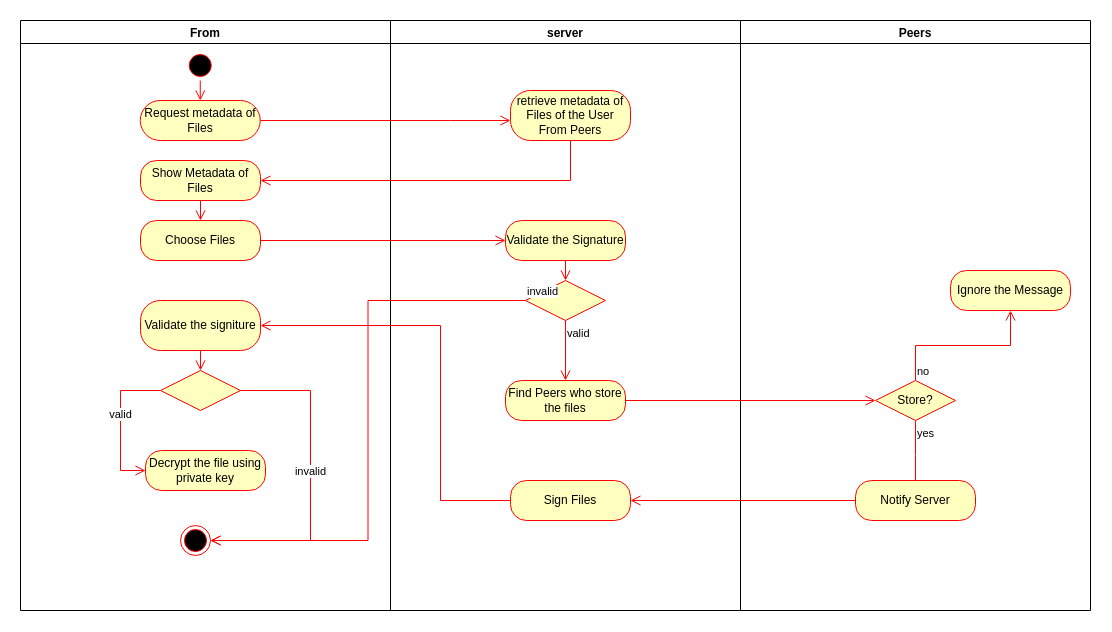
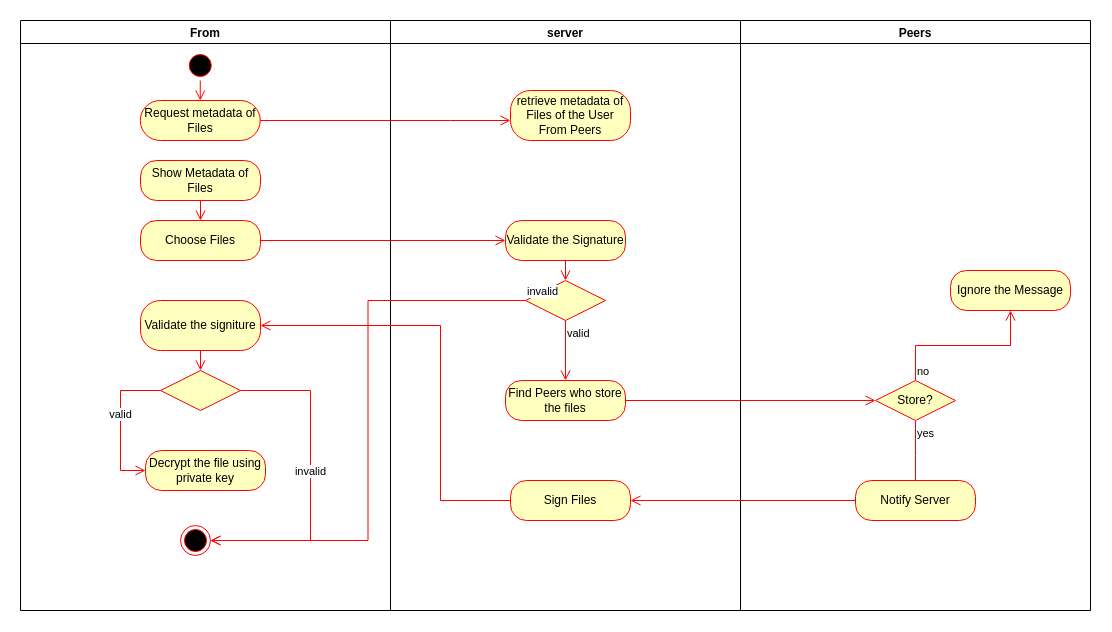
  <mxCell id="0" />
  <mxCell id="1" parent="0" />
  <mxCell id="2" value="From" style="swimlane;" vertex="1" parent="1"><mxGeometry x="20" y="20" width="370" height="590" as="geometry" /></mxCell>
  <mxCell id="3" value="" style="ellipse;html=1;shape=startState;fillColor=#000000;strokeColor=#ff0000;" vertex="1" parent="2"><mxGeometry x="164.75" y="30" width="30" height="30" as="geometry" /></mxCell>
  <mxCell id="4" value="" style="edgeStyle=orthogonalEdgeStyle;html=1;verticalAlign=bottom;endArrow=open;endSize=8;strokeColor=#ff0000;rounded=0;entryX=0.5;entryY=0;entryDx=0;entryDy=0;" edge="1" parent="2" source="3" target="5"><mxGeometry relative="1" as="geometry"><mxPoint x="179.75" y="130" as="targetPoint" /></mxGeometry></mxCell>
  <mxCell id="5" value="Request metadata of Files" style="rounded=1;whiteSpace=wrap;html=1;arcSize=50;fontColor=#000000;fillColor=#ffffc0;strokeColor=#ff0000;" vertex="1" parent="2"><mxGeometry x="119.75" y="80" width="120" height="40" as="geometry" /></mxCell>
  <mxCell id="6" value="Show Metadata of Files" style="rounded=1;whiteSpace=wrap;html=1;arcSize=40;fontColor=#000000;fillColor=#ffffc0;strokeColor=#ff0000;" vertex="1" parent="2"><mxGeometry x="120" y="140" width="120" height="40" as="geometry" /></mxCell>
  <mxCell id="7" value="" style="edgeStyle=orthogonalEdgeStyle;html=1;verticalAlign=bottom;endArrow=open;endSize=8;strokeColor=#ff0000;rounded=0;entryX=0.5;entryY=0;entryDx=0;entryDy=0;" edge="1" parent="2" source="6" target="10"><mxGeometry relative="1" as="geometry"><mxPoint x="180" y="260" as="targetPoint" /><Array as="points" /></mxGeometry></mxCell>
  <mxCell id="8" value="Validate the signiture" style="rounded=1;whiteSpace=wrap;html=1;arcSize=40;fontColor=#000000;fillColor=#ffffc0;strokeColor=#ff0000;" vertex="1" parent="2"><mxGeometry x="120" y="280" width="120" height="50" as="geometry" /></mxCell>
  <mxCell id="9" value="" style="ellipse;html=1;shape=endState;fillColor=#000000;strokeColor=#ff0000;" vertex="1" parent="2"><mxGeometry x="160" y="505" width="30" height="30" as="geometry" /></mxCell>
  <mxCell id="10" value="Choose Files" style="rounded=1;whiteSpace=wrap;html=1;arcSize=40;fontColor=#000000;fillColor=#ffffc0;strokeColor=#ff0000;" vertex="1" parent="2"><mxGeometry x="120" y="200" width="120" height="40" as="geometry" /></mxCell>
  <mxCell id="11" value="Decrypt the file using private key" style="rounded=1;whiteSpace=wrap;html=1;arcSize=40;fontColor=#000000;fillColor=#ffffc0;strokeColor=#ff0000;" vertex="1" parent="2"><mxGeometry x="125" y="430" width="120" height="40" as="geometry" /></mxCell>
  <mxCell id="12" value="" style="edgeStyle=orthogonalEdgeStyle;html=1;verticalAlign=bottom;endArrow=open;endSize=8;strokeColor=#ff0000;rounded=0;exitX=0.5;exitY=1;exitDx=0;exitDy=0;entryX=0.5;entryY=0;entryDx=0;entryDy=0;" edge="1" parent="2" source="8" target="15"><mxGeometry relative="1" as="geometry"><mxPoint x="180" y="510" as="targetPoint" /><mxPoint x="240" y="380" as="sourcePoint" /></mxGeometry></mxCell>
  <mxCell id="13" value="valid" style="edgeStyle=orthogonalEdgeStyle;html=1;verticalAlign=bottom;endArrow=open;endSize=8;strokeColor=#ff0000;rounded=0;entryX=0;entryY=0.5;entryDx=0;entryDy=0;exitX=0;exitY=0.5;exitDx=0;exitDy=0;" edge="1" parent="2" source="15" target="11"><mxGeometry relative="1" as="geometry"><mxPoint x="220" y="390" as="targetPoint" /><Array as="points"><mxPoint x="100" y="370" /><mxPoint x="100" y="450" /></Array></mxGeometry></mxCell>
  <mxCell id="14" value="invalid" style="edgeStyle=orthogonalEdgeStyle;html=1;verticalAlign=bottom;endArrow=open;endSize=8;strokeColor=#ff0000;rounded=0;entryX=1;entryY=0.5;entryDx=0;entryDy=0;" edge="1" parent="2" source="15" target="9"><mxGeometry relative="1" as="geometry"><Array as="points"><mxPoint x="290" y="370" /><mxPoint x="290" y="520" /></Array></mxGeometry></mxCell>
  <mxCell id="15" value="" style="rhombus;whiteSpace=wrap;html=1;fontColor=#000000;fillColor=#ffffc0;strokeColor=#ff0000;" vertex="1" parent="2"><mxGeometry x="140" y="350" width="80" height="40" as="geometry" /></mxCell>
  <mxCell id="16" value="server" style="swimlane;" vertex="1" parent="1"><mxGeometry x="390" y="20" width="350" height="590" as="geometry" /></mxCell>
  <mxCell id="17" value="Validate the Signature" style="rounded=1;whiteSpace=wrap;html=1;arcSize=40;fontColor=#000000;fillColor=#ffffc0;strokeColor=#ff0000;" vertex="1" parent="16"><mxGeometry x="115" y="200" width="120" height="40" as="geometry" /></mxCell>
  <mxCell id="18" value="" style="edgeStyle=orthogonalEdgeStyle;html=1;verticalAlign=bottom;endArrow=open;endSize=8;strokeColor=#ff0000;rounded=0;entryX=0.5;entryY=0;entryDx=0;entryDy=0;" edge="1" parent="16" source="17" target="21"><mxGeometry relative="1" as="geometry"><mxPoint x="175" y="250" as="targetPoint" /></mxGeometry></mxCell>
  <mxCell id="19" value="Find Peers who store the files" style="rounded=1;whiteSpace=wrap;html=1;arcSize=40;fontColor=#000000;fillColor=#ffffc0;strokeColor=#ff0000;" vertex="1" parent="16"><mxGeometry x="115" y="360" width="120" height="40" as="geometry" /></mxCell>
  <mxCell id="20" value="Sign Files" style="rounded=1;whiteSpace=wrap;html=1;arcSize=40;fontColor=#000000;fillColor=#ffffc0;strokeColor=#ff0000;" vertex="1" parent="16"><mxGeometry x="120" y="460" width="120" height="40" as="geometry" /></mxCell>
  <mxCell id="21" value="" style="rhombus;whiteSpace=wrap;html=1;fontColor=#000000;fillColor=#ffffc0;strokeColor=#ff0000;" vertex="1" parent="16"><mxGeometry x="135" y="260" width="80" height="40" as="geometry" /></mxCell>
  <mxCell id="22" value="&lt;div&gt;valid&lt;/div&gt;" style="edgeStyle=orthogonalEdgeStyle;html=1;align=left;verticalAlign=top;endArrow=open;endSize=8;strokeColor=#ff0000;rounded=0;entryX=0.5;entryY=0;entryDx=0;entryDy=0;" edge="1" parent="16" source="21" target="19"><mxGeometry x="-1" relative="1" as="geometry"><mxPoint x="174" y="360" as="targetPoint" /></mxGeometry></mxCell>
  <mxCell id="23" value="retrieve metadata of Files of the User From Peers" style="rounded=1;whiteSpace=wrap;html=1;arcSize=40;fontColor=#000000;fillColor=#ffffc0;strokeColor=#ff0000;" vertex="1" parent="16"><mxGeometry x="120" y="70" width="120" height="50" as="geometry" /></mxCell>
  <mxCell id="24" value="Peers" style="swimlane;" vertex="1" parent="1"><mxGeometry x="740" y="20" width="350" height="590" as="geometry" /></mxCell>
  <mxCell id="25" value="Store?" style="rhombus;whiteSpace=wrap;html=1;fontColor=#000000;fillColor=#ffffc0;strokeColor=#ff0000;" vertex="1" parent="24"><mxGeometry x="135" y="360" width="80" height="40" as="geometry" /></mxCell>
  <mxCell id="26" value="no" style="edgeStyle=orthogonalEdgeStyle;html=1;align=left;verticalAlign=bottom;endArrow=open;endSize=8;strokeColor=#ff0000;rounded=0;entryX=0.5;entryY=1;entryDx=0;entryDy=0;" edge="1" parent="24" source="25" target="29"><mxGeometry x="-1" relative="1" as="geometry"><mxPoint x="270" y="310" as="targetPoint" /></mxGeometry></mxCell>
  <mxCell id="27" value="yes" style="edgeStyle=orthogonalEdgeStyle;html=1;align=left;verticalAlign=top;endArrow=open;endSize=8;strokeColor=#ff0000;rounded=0;" edge="1" parent="24" source="25"><mxGeometry x="-1" relative="1" as="geometry"><mxPoint x="175" y="470" as="targetPoint" /></mxGeometry></mxCell>
  <mxCell id="28" value="Notify Server" style="rounded=1;whiteSpace=wrap;html=1;arcSize=40;fontColor=#000000;fillColor=#ffffc0;strokeColor=#ff0000;" vertex="1" parent="24"><mxGeometry x="115" y="460" width="120" height="40" as="geometry" /></mxCell>
  <mxCell id="29" value="Ignore the Message" style="rounded=1;whiteSpace=wrap;html=1;arcSize=40;fontColor=#000000;fillColor=#ffffc0;strokeColor=#ff0000;" vertex="1" parent="24"><mxGeometry x="210" y="250" width="120" height="40" as="geometry" /></mxCell>
  <mxCell id="30" value="" style="edgeStyle=orthogonalEdgeStyle;html=1;verticalAlign=bottom;endArrow=open;endSize=8;strokeColor=#ff0000;rounded=0;entryX=0;entryY=0.5;entryDx=0;entryDy=0;" edge="1" parent="1" source="19" target="25"><mxGeometry relative="1" as="geometry"><mxPoint x="860" y="420" as="targetPoint" /></mxGeometry></mxCell>
  <mxCell id="31" value="" style="edgeStyle=orthogonalEdgeStyle;html=1;verticalAlign=bottom;endArrow=open;endSize=8;strokeColor=#ff0000;rounded=0;entryX=1;entryY=0.5;entryDx=0;entryDy=0;" edge="1" parent="1" source="28" target="20"><mxGeometry relative="1" as="geometry"><mxPoint x="660" y="500" as="targetPoint" /></mxGeometry></mxCell>
  <mxCell id="32" value="" style="edgeStyle=orthogonalEdgeStyle;html=1;verticalAlign=bottom;endArrow=open;endSize=8;strokeColor=#ff0000;rounded=0;entryX=1;entryY=0.5;entryDx=0;entryDy=0;" edge="1" parent="1" source="20" target="8"><mxGeometry relative="1" as="geometry"><mxPoint x="560" y="550" as="targetPoint" /><Array as="points"><mxPoint x="440" y="500" /><mxPoint x="440" y="325" /></Array></mxGeometry></mxCell>
  <mxCell id="33" value="invalid" style="edgeStyle=orthogonalEdgeStyle;html=1;align=left;verticalAlign=bottom;endArrow=open;endSize=8;strokeColor=#ff0000;rounded=0;exitX=0;exitY=0.5;exitDx=0;exitDy=0;entryX=1;entryY=0.5;entryDx=0;entryDy=0;" edge="1" parent="1" source="21" target="9"><mxGeometry x="-1" relative="1" as="geometry"><mxPoint x="420" y="550" as="targetPoint" /></mxGeometry></mxCell>
  <mxCell id="34" style="edgeStyle=orthogonalEdgeStyle;html=1;verticalAlign=bottom;endArrow=open;endSize=8;strokeColor=#ff0000;rounded=0;" edge="1" parent="1" source="5" target="23"><mxGeometry relative="1" as="geometry"><mxPoint x="490" y="120" as="targetPoint" /><Array as="points"><mxPoint x="450" y="120" /><mxPoint x="450" y="120" /></Array></mxGeometry></mxCell>
- <mxCell id="35" style="edgeStyle=orthogonalEdgeStyle;html=1;verticalAlign=bottom;endArrow=open;endSize=8;strokeColor=#ff0000;rounded=0;entryX=1;entryY=0.5;entryDx=0;entryDy=0;" edge="1" parent="1" source="23" target="6"><mxGeometry relative="1" as="geometry"><mxPoint x="290" y="190" as="targetPoint" /><Array as="points"><mxPoint x="570" y="180" /></Array></mxGeometry></mxCell>
  <mxCell id="36" style="edgeStyle=orthogonalEdgeStyle;html=1;verticalAlign=bottom;endArrow=open;endSize=8;strokeColor=#ff0000;rounded=0;entryX=0;entryY=0.5;entryDx=0;entryDy=0;" edge="1" parent="1" source="10" target="17"><mxGeometry relative="1" as="geometry"><Array as="points"><mxPoint x="505" y="240" /></Array></mxGeometry></mxCell>
